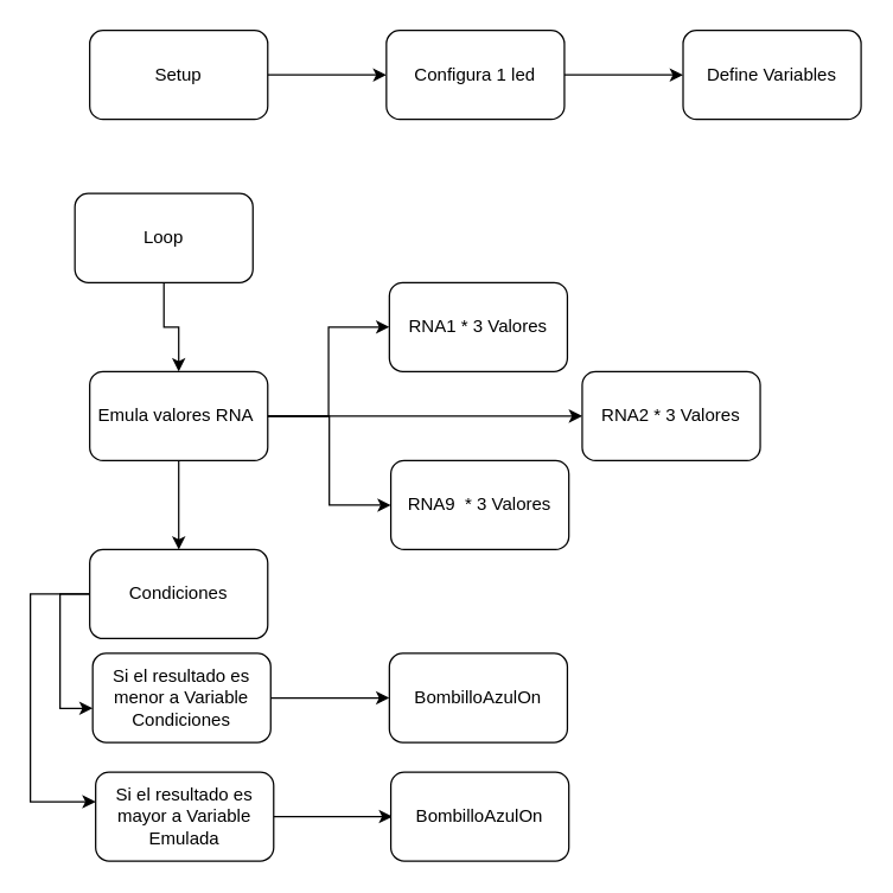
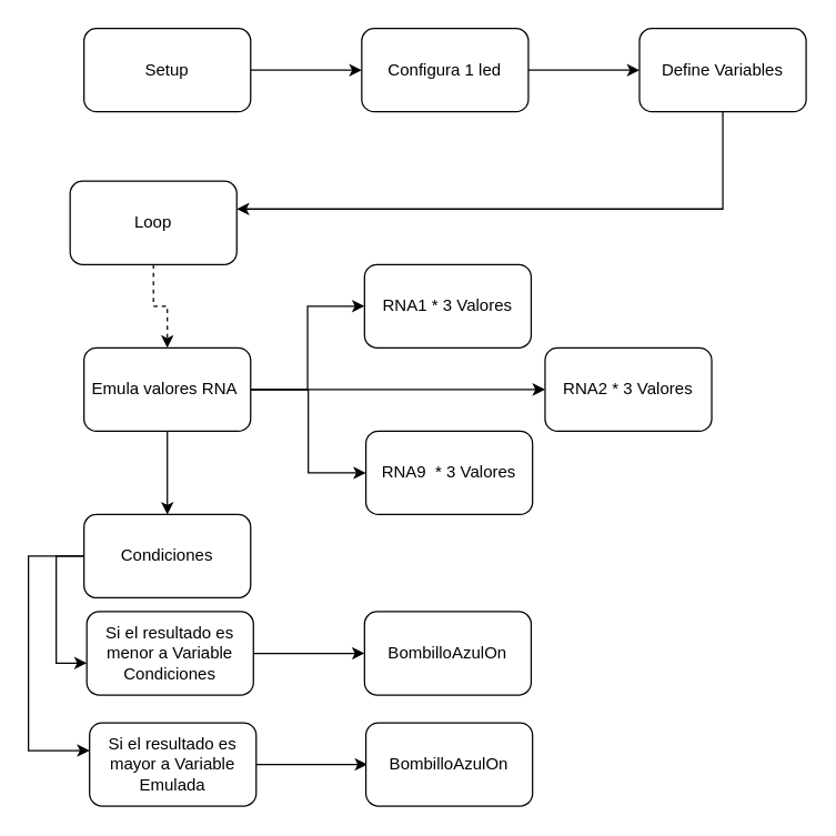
  <mxCell id="0" />
  <mxCell id="1" parent="0" />
  <mxCell id="2" style="edgeStyle=orthogonalEdgeStyle;rounded=0;orthogonalLoop=1;jettySize=auto;html=1;entryX=0;entryY=0.5;entryDx=0;entryDy=0;" edge="1" parent="1" source="22" target="25"><mxGeometry relative="1" as="geometry" /></mxCell>
  <mxCell id="3" value="BombilloAzulOn" style="rounded=1;whiteSpace=wrap;html=1;" vertex="1" parent="1"><mxGeometry x="262" y="440" width="120" height="60" as="geometry" /></mxCell>
- <mxCell id="4" value="" style="edgeStyle=orthogonalEdgeStyle;rounded=0;orthogonalLoop=1;jettySize=auto;html=1;" edge="1" parent="1" source="5" target="22"><mxGeometry relative="1" as="geometry" /></mxCell>
+ <mxCell id="4" value="" style="edgeStyle=orthogonalEdgeStyle;rounded=0;orthogonalLoop=1;jettySize=auto;html=1;dashed=1;" edge="1" parent="1" source="5" target="22"><mxGeometry relative="1" as="geometry" /></mxCell>
  <mxCell id="5" value="Loop" style="rounded=1;whiteSpace=wrap;html=1;" vertex="1" parent="1"><mxGeometry x="50" y="130" width="120" height="60" as="geometry" /></mxCell>
  <mxCell id="6" value="" style="edgeStyle=orthogonalEdgeStyle;rounded=0;orthogonalLoop=1;jettySize=auto;html=1;" edge="1" source="7" target="10" parent="1"><mxGeometry relative="1" as="geometry" /></mxCell>
  <mxCell id="7" value="Setup" style="rounded=1;whiteSpace=wrap;html=1;" vertex="1" parent="1"><mxGeometry x="60" y="20" width="120" height="60" as="geometry" /></mxCell>
+ <mxCell id="8" style="edgeStyle=orthogonalEdgeStyle;rounded=0;orthogonalLoop=1;jettySize=auto;html=1;exitX=0.5;exitY=1;exitDx=0;exitDy=0;" edge="1" source="18" target="5" parent="1"><mxGeometry relative="1" as="geometry"><Array as="points"><mxPoint x="520" y="150" /></Array></mxGeometry></mxCell>
  <mxCell id="9" value="" style="edgeStyle=orthogonalEdgeStyle;rounded=0;orthogonalLoop=1;jettySize=auto;html=1;" edge="1" parent="1" source="10" target="18"><mxGeometry relative="1" as="geometry" /></mxCell>
  <mxCell id="10" value="Configura 1 led" style="whiteSpace=wrap;html=1;rounded=1;" vertex="1" parent="1"><mxGeometry x="260" y="20" width="120" height="60" as="geometry" /></mxCell>
  <mxCell id="11" style="edgeStyle=orthogonalEdgeStyle;rounded=0;orthogonalLoop=1;jettySize=auto;html=1;entryX=0;entryY=0.5;entryDx=0;entryDy=0;" edge="1" source="12" parent="1"><mxGeometry relative="1" as="geometry"><mxPoint x="264" y="550" as="targetPoint" /></mxGeometry></mxCell>
  <mxCell id="12" value="Si el resultado es mayor a Variable Emulada" style="whiteSpace=wrap;html=1;rounded=1;" vertex="1" parent="1"><mxGeometry x="64" y="520" width="120" height="60" as="geometry" /></mxCell>
  <mxCell id="13" style="edgeStyle=orthogonalEdgeStyle;rounded=0;orthogonalLoop=1;jettySize=auto;html=1;entryX=0;entryY=0.617;entryDx=0;entryDy=0;entryPerimeter=0;" edge="1" source="15" target="17" parent="1"><mxGeometry relative="1" as="geometry"><Array as="points"><mxPoint x="40" y="400" /><mxPoint x="40" y="477" /></Array></mxGeometry></mxCell>
  <mxCell id="14" style="edgeStyle=orthogonalEdgeStyle;rounded=0;orthogonalLoop=1;jettySize=auto;html=1;" edge="1" source="15" target="12" parent="1"><mxGeometry relative="1" as="geometry"><Array as="points"><mxPoint x="20" y="400" /><mxPoint x="20" y="540" /></Array></mxGeometry></mxCell>
  <mxCell id="15" value="Condiciones" style="whiteSpace=wrap;html=1;rounded=1;" vertex="1" parent="1"><mxGeometry x="60" y="370" width="120" height="60" as="geometry" /></mxCell>
  <mxCell id="16" style="edgeStyle=orthogonalEdgeStyle;rounded=0;orthogonalLoop=1;jettySize=auto;html=1;" edge="1" source="17" target="3" parent="1"><mxGeometry relative="1" as="geometry" /></mxCell>
  <mxCell id="17" value="Si el resultado es menor a Variable Condiciones" style="whiteSpace=wrap;html=1;rounded=1;" vertex="1" parent="1"><mxGeometry x="62" y="440" width="120" height="60" as="geometry" /></mxCell>
  <mxCell id="18" value="Define Variables" style="whiteSpace=wrap;html=1;rounded=1;" vertex="1" parent="1"><mxGeometry x="460" y="20" width="120" height="60" as="geometry" /></mxCell>
  <mxCell id="19" value="" style="edgeStyle=orthogonalEdgeStyle;rounded=0;orthogonalLoop=1;jettySize=auto;html=1;" edge="1" parent="1" source="22" target="23"><mxGeometry relative="1" as="geometry" /></mxCell>
  <mxCell id="20" style="edgeStyle=orthogonalEdgeStyle;rounded=0;orthogonalLoop=1;jettySize=auto;html=1;entryX=0;entryY=0.5;entryDx=0;entryDy=0;" edge="1" parent="1" source="22" target="24"><mxGeometry relative="1" as="geometry" /></mxCell>
  <mxCell id="21" value="" style="edgeStyle=orthogonalEdgeStyle;rounded=0;orthogonalLoop=1;jettySize=auto;html=1;" edge="1" parent="1" source="22" target="15"><mxGeometry relative="1" as="geometry" /></mxCell>
  <mxCell id="22" value="Emula valores RNA&amp;nbsp;" style="rounded=1;whiteSpace=wrap;html=1;" vertex="1" parent="1"><mxGeometry x="60" y="250" width="120" height="60" as="geometry" /></mxCell>
  <mxCell id="23" value="RNA1 * 3 Valores" style="whiteSpace=wrap;html=1;rounded=1;" vertex="1" parent="1"><mxGeometry x="262" y="190" width="120" height="60" as="geometry" /></mxCell>
  <mxCell id="24" value="RNA2&amp;nbsp;* 3 Valores" style="whiteSpace=wrap;html=1;rounded=1;" vertex="1" parent="1"><mxGeometry x="392" y="250" width="120" height="60" as="geometry" /></mxCell>
  <mxCell id="25" value="RNA9 &amp;nbsp;* 3 Valores" style="whiteSpace=wrap;html=1;rounded=1;" vertex="1" parent="1"><mxGeometry x="263" y="310" width="120" height="60" as="geometry" /></mxCell>
  <mxCell id="26" value="BombilloAzulOn" style="rounded=1;whiteSpace=wrap;html=1;" vertex="1" parent="1"><mxGeometry x="263" y="520" width="120" height="60" as="geometry" /></mxCell>
